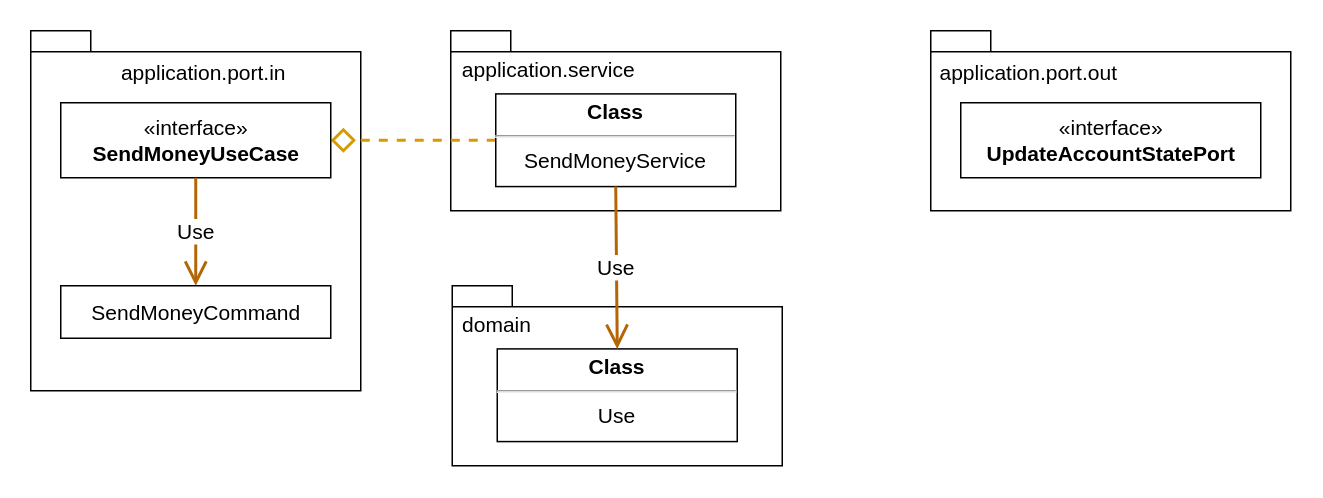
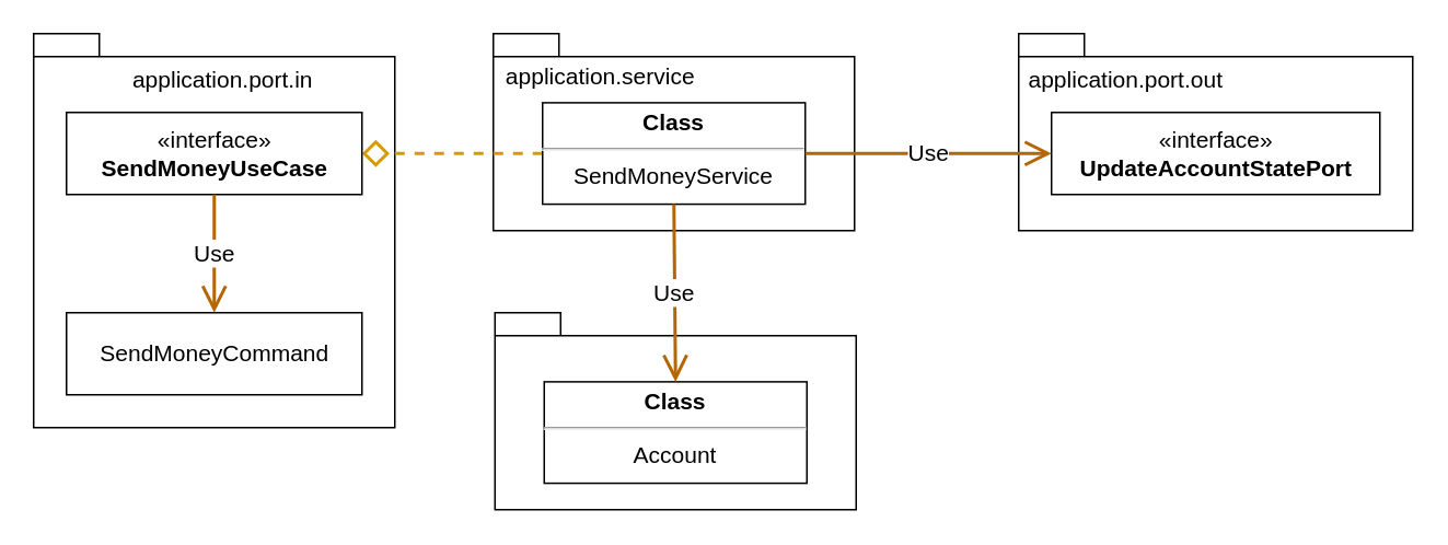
  <mxCell id="0" />
  <mxCell id="1" parent="0" />
  <mxCell id="2" value="" style="shape=folder;fontStyle=1;spacingTop=10;tabWidth=40;tabHeight=14;tabPosition=left;html=1;" parent="1" vertex="1"><mxGeometry x="620" y="20" width="240" height="120" as="geometry" /></mxCell>
  <mxCell id="3" value="" style="shape=folder;fontStyle=1;spacingTop=10;tabWidth=40;tabHeight=14;tabPosition=left;html=1;" parent="1" vertex="1"><mxGeometry x="300" y="20" width="220" height="120" as="geometry" /></mxCell>
  <mxCell id="4" value="" style="shape=folder;fontStyle=1;spacingTop=10;tabWidth=40;tabHeight=14;tabPosition=left;html=1;" parent="1" vertex="1"><mxGeometry x="20" y="20" width="220" height="240" as="geometry" /></mxCell>
  <mxCell id="5" value="" style="endArrow=diamond;dashed=1;endFill=0;endSize=12;html=1;strokeWidth=2;fillColor=#ffe6cc;strokeColor=#d79b00;entryX=1;entryY=0.5;entryDx=0;entryDy=0;exitX=0;exitY=0.5;exitDx=0;exitDy=0;" parent="1" source="13" target="9" edge="1"><mxGeometry width="160" relative="1" as="geometry"><mxPoint x="770" y="200" as="sourcePoint" /><mxPoint x="780" y="70" as="targetPoint" /></mxGeometry></mxCell>
  <mxCell id="6" value="application.port.out" style="text;strokeColor=none;fillColor=none;align=center;verticalAlign=middle;spacingLeft=4;spacingRight=4;overflow=hidden;rotatable=0;points=[[0,0.5],[1,0.5]];portConstraint=eastwest;fontSize=14;" parent="1" vertex="1"><mxGeometry x="621" y="36.29" width="129" height="22.29" as="geometry" /></mxCell>
  <mxCell id="7" value="«interface»&lt;br style=&quot;font-size: 14px&quot;&gt;&lt;b style=&quot;font-size: 14px&quot;&gt;UpdateAccountStatePort&lt;/b&gt;" style="html=1;fillColor=none;align=center;fontSize=14;" parent="1" vertex="1"><mxGeometry x="640" y="68" width="200" height="50" as="geometry" /></mxCell>
  <mxCell id="8" value="application.port.in" style="text;strokeColor=none;fillColor=none;align=center;verticalAlign=middle;spacingLeft=4;spacingRight=4;overflow=hidden;rotatable=0;points=[[0,0.5],[1,0.5]];portConstraint=eastwest;fontSize=14;" parent="1" vertex="1"><mxGeometry x="71" y="36.29" width="129" height="22.29" as="geometry" /></mxCell>
  <mxCell id="9" value="«interface»&lt;br style=&quot;font-size: 14px;&quot;&gt;&lt;b style=&quot;font-size: 14px;&quot;&gt;SendMoneyUseCase&lt;/b&gt;" style="html=1;fillColor=none;align=center;fontSize=14;" parent="1" vertex="1"><mxGeometry x="40" y="68" width="180" height="50" as="geometry" /></mxCell>
- <mxCell id="10" value="SendMoneyCommand" style="html=1;fontSize=14;" vertex="1" parent="1"><mxGeometry x="40" y="190" width="180" height="35" as="geometry" /></mxCell>
+ <mxCell id="10" value="SendMoneyCommand" style="html=1;fontSize=14;" vertex="1" parent="1"><mxGeometry x="40" y="190" width="180" height="50" as="geometry" /></mxCell>
  <mxCell id="11" value="Use" style="endArrow=open;endSize=12;html=1;fontSize=14;exitX=0.5;exitY=1;exitDx=0;exitDy=0;entryX=0.5;entryY=0;entryDx=0;entryDy=0;strokeWidth=2;fillColor=#fad7ac;strokeColor=#b46504;" edge="1" parent="1" source="9" target="10"><mxGeometry width="160" relative="1" as="geometry"><mxPoint x="50" y="330" as="sourcePoint" /><mxPoint x="210" y="330" as="targetPoint" /></mxGeometry></mxCell>
  <mxCell id="12" value="application.service" style="text;strokeColor=none;fillColor=none;align=center;verticalAlign=middle;spacingLeft=4;spacingRight=4;overflow=hidden;rotatable=0;points=[[0,0.5],[1,0.5]];portConstraint=eastwest;fontSize=14;" parent="1" vertex="1"><mxGeometry x="301" y="32.52" width="129" height="26.06" as="geometry" /></mxCell>
  <mxCell id="13" value="&lt;p style=&quot;margin: 4px 0px 0px; font-size: 14px;&quot;&gt;&lt;b style=&quot;font-size: 14px;&quot;&gt;Class&lt;/b&gt;&lt;/p&gt;&lt;hr style=&quot;font-size: 14px;&quot;&gt;&lt;div style=&quot;height: 2px; font-size: 14px;&quot;&gt;SendMoneyService&lt;/div&gt;" style="verticalAlign=middle;align=center;overflow=fill;fontSize=14;fontFamily=Helvetica;html=1;" parent="1" vertex="1"><mxGeometry x="330" y="62.1" width="160" height="61.79" as="geometry" /></mxCell>
  <mxCell id="14" value="" style="shape=folder;fontStyle=1;spacingTop=10;tabWidth=40;tabHeight=14;tabPosition=left;html=1;" vertex="1" parent="1"><mxGeometry x="301" y="190" width="220" height="120" as="geometry" /></mxCell>
- <mxCell id="15" value="domain" style="text;strokeColor=none;fillColor=none;align=center;verticalAlign=middle;spacingLeft=4;spacingRight=4;overflow=hidden;rotatable=0;points=[[0,0.5],[1,0.5]];portConstraint=eastwest;fontSize=14;" vertex="1" parent="1"><mxGeometry x="302" y="202.52" width="58" height="26.06" as="geometry" /></mxCell>
- <mxCell id="16" value="&lt;p style=&quot;margin: 4px 0px 0px ; font-size: 14px&quot;&gt;&lt;b style=&quot;font-size: 14px&quot;&gt;Class&lt;/b&gt;&lt;/p&gt;&lt;hr style=&quot;font-size: 14px&quot;&gt;&lt;div style=&quot;height: 2px ; font-size: 14px&quot;&gt;Use&lt;/div&gt;" style="verticalAlign=middle;align=center;overflow=fill;fontSize=14;fontFamily=Helvetica;html=1;" vertex="1" parent="1"><mxGeometry x="331" y="232.1" width="160" height="61.79" as="geometry" /></mxCell>
+ <mxCell id="16" value="&lt;p style=&quot;margin: 4px 0px 0px ; font-size: 14px&quot;&gt;&lt;b style=&quot;font-size: 14px&quot;&gt;Class&lt;/b&gt;&lt;/p&gt;&lt;hr style=&quot;font-size: 14px&quot;&gt;&lt;div style=&quot;height: 2px ; font-size: 14px&quot;&gt;Account&lt;/div&gt;" style="verticalAlign=middle;align=center;overflow=fill;fontSize=14;fontFamily=Helvetica;html=1;" vertex="1" parent="1"><mxGeometry x="331" y="232.1" width="160" height="61.79" as="geometry" /></mxCell>
  <mxCell id="17" value="Use" style="endArrow=open;endSize=12;html=1;fontSize=14;exitX=0.5;exitY=1;exitDx=0;exitDy=0;entryX=0.5;entryY=0;entryDx=0;entryDy=0;strokeWidth=2;fillColor=#fad7ac;strokeColor=#b46504;" edge="1" parent="1" source="13" target="16"><mxGeometry width="160" relative="1" as="geometry"><mxPoint x="610" y="156.58" as="sourcePoint" /><mxPoint x="610" y="228.58" as="targetPoint" /></mxGeometry></mxCell>
+ <mxCell id="18" value="Use" style="endArrow=open;endSize=12;html=1;fontSize=14;exitX=1;exitY=0.5;exitDx=0;exitDy=0;entryX=0;entryY=0.5;entryDx=0;entryDy=0;strokeWidth=2;fillColor=#fad7ac;strokeColor=#b46504;" edge="1" parent="1" source="13" target="7"><mxGeometry width="160" relative="1" as="geometry"><mxPoint x="550" y="131.79" as="sourcePoint" /><mxPoint x="551" y="240" as="targetPoint" /></mxGeometry></mxCell>
